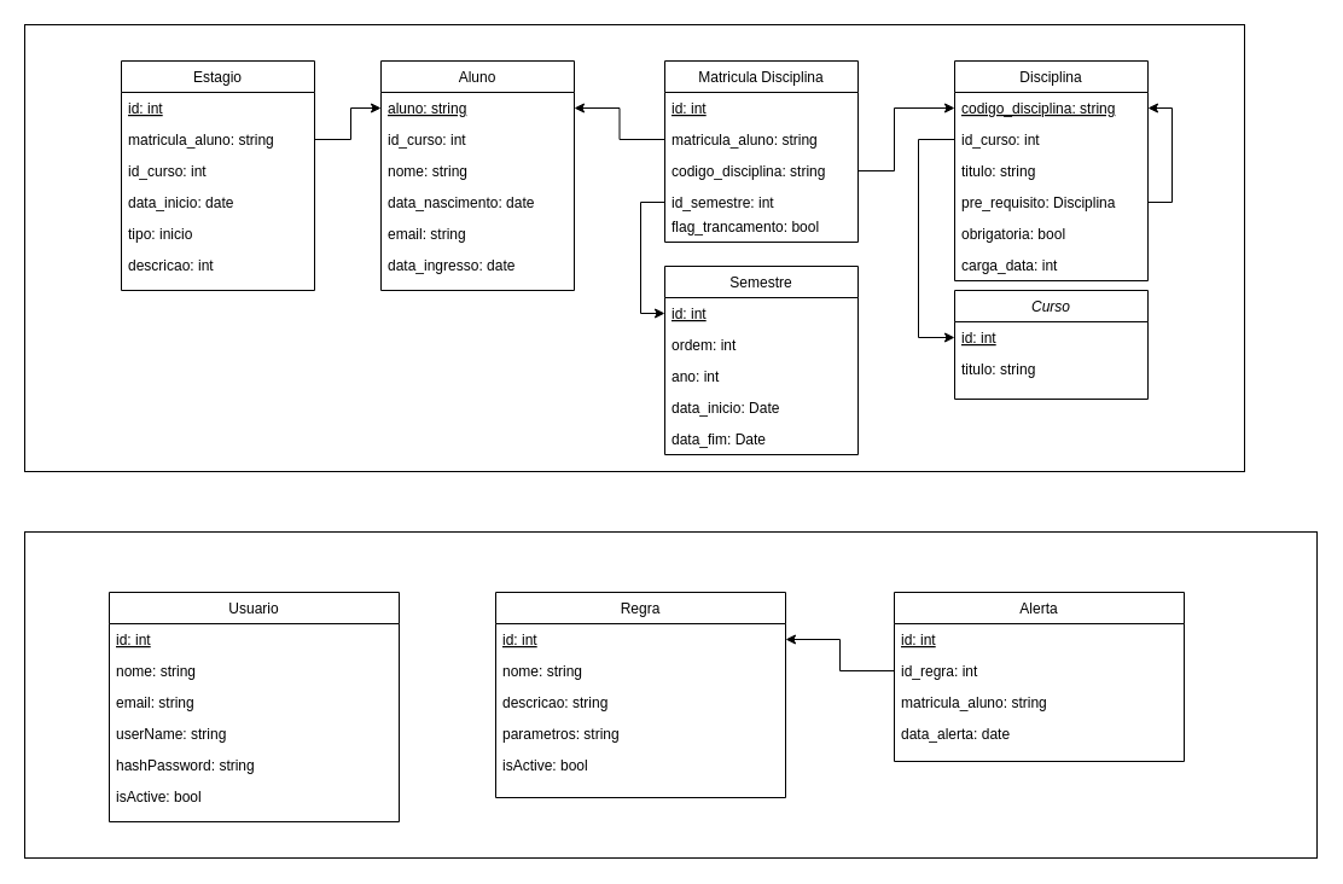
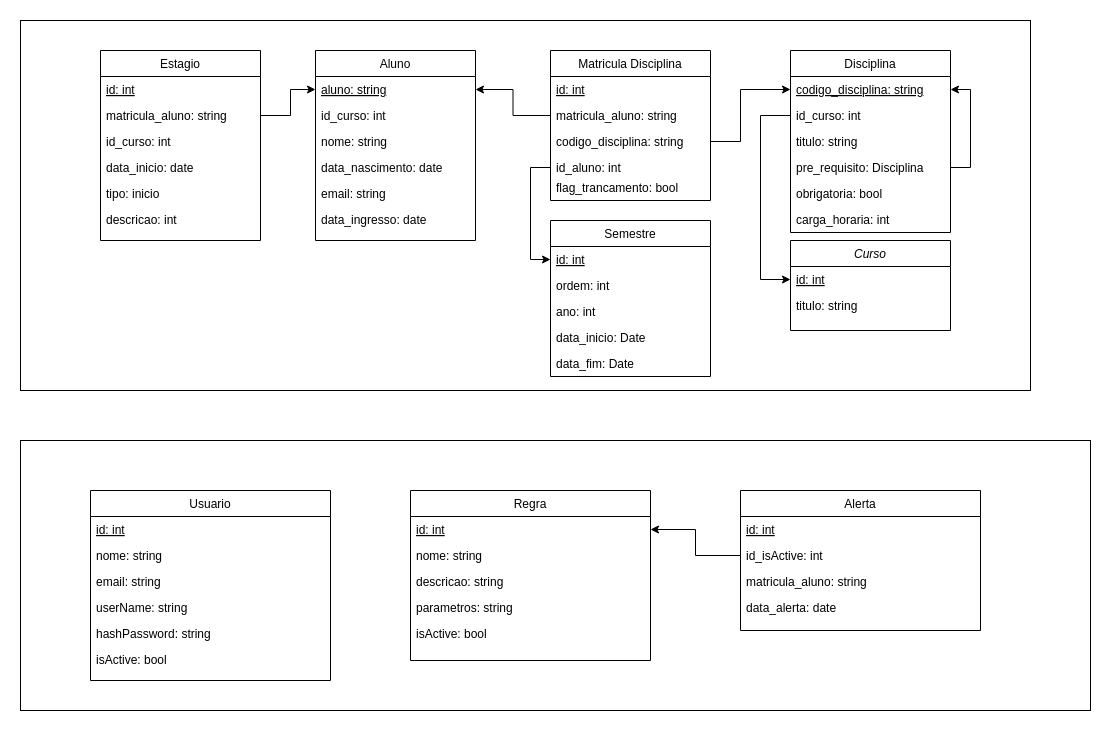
  <mxCell id="0" />
  <mxCell id="1" parent="0" />
  <mxCell id="2" value="" style="rounded=0;whiteSpace=wrap;html=1;" parent="1" vertex="1"><mxGeometry x="20" y="440" width="1070" height="270" as="geometry" /></mxCell>
  <mxCell id="3" value="" style="rounded=0;whiteSpace=wrap;html=1;" parent="1" vertex="1"><mxGeometry x="20" width="1010" height="370" as="geometry" y="20" /></mxCell>
  <mxCell id="4" value="Aluno" style="swimlane;fontStyle=0;align=center;verticalAlign=top;childLayout=stackLayout;horizontal=1;startSize=26;horizontalStack=0;resizeParent=1;resizeLast=0;collapsible=1;marginBottom=0;rounded=0;shadow=0;strokeWidth=1;" parent="1" vertex="1"><mxGeometry x="315" y="50" width="160" height="190" as="geometry"><mxRectangle x="230" y="140" width="160" height="26" as="alternateBounds" /></mxGeometry></mxCell>
  <mxCell id="5" value="aluno: string" style="text;align=left;verticalAlign=top;spacingLeft=4;spacingRight=4;overflow=hidden;rotatable=0;points=[[0,0.5],[1,0.5]];portConstraint=eastwest;fontStyle=4" parent="4" vertex="1"><mxGeometry y="26" width="160" height="26" as="geometry" /></mxCell>
  <mxCell id="6" value="id_curso: int" style="text;align=left;verticalAlign=top;spacingLeft=4;spacingRight=4;overflow=hidden;rotatable=0;points=[[0,0.5],[1,0.5]];portConstraint=eastwest;rounded=0;shadow=0;html=0;" parent="4" vertex="1"><mxGeometry y="52" width="160" height="26" as="geometry" /></mxCell>
  <mxCell id="7" value="nome: string" style="text;align=left;verticalAlign=top;spacingLeft=4;spacingRight=4;overflow=hidden;rotatable=0;points=[[0,0.5],[1,0.5]];portConstraint=eastwest;rounded=0;shadow=0;html=0;" parent="4" vertex="1"><mxGeometry y="78" width="160" height="26" as="geometry" /></mxCell>
  <mxCell id="8" value="data_nascimento: date" style="text;align=left;verticalAlign=top;spacingLeft=4;spacingRight=4;overflow=hidden;rotatable=0;points=[[0,0.5],[1,0.5]];portConstraint=eastwest;rounded=0;shadow=0;html=0;" parent="4" vertex="1"><mxGeometry y="104" width="160" height="26" as="geometry" /></mxCell>
  <mxCell id="9" value="email: string" style="text;align=left;verticalAlign=top;spacingLeft=4;spacingRight=4;overflow=hidden;rotatable=0;points=[[0,0.5],[1,0.5]];portConstraint=eastwest;rounded=0;shadow=0;html=0;" parent="4" vertex="1"><mxGeometry y="130" width="160" height="26" as="geometry" /></mxCell>
  <mxCell id="10" value="data_ingresso: date" style="text;align=left;verticalAlign=top;spacingLeft=4;spacingRight=4;overflow=hidden;rotatable=0;points=[[0,0.5],[1,0.5]];portConstraint=eastwest;rounded=0;shadow=0;html=0;" parent="4" vertex="1"><mxGeometry y="156" width="160" height="26" as="geometry" /></mxCell>
  <mxCell id="11" value="Semestre" style="swimlane;fontStyle=0;align=center;verticalAlign=top;childLayout=stackLayout;horizontal=1;startSize=26;horizontalStack=0;resizeParent=1;resizeLast=0;collapsible=1;marginBottom=0;rounded=0;shadow=0;strokeWidth=1;" parent="1" vertex="1"><mxGeometry x="550" y="220" width="160" height="156" as="geometry"><mxRectangle x="340" y="380" width="170" height="26" as="alternateBounds" /></mxGeometry></mxCell>
  <mxCell id="12" value="id: int" style="text;align=left;verticalAlign=top;spacingLeft=4;spacingRight=4;overflow=hidden;rotatable=0;points=[[0,0.5],[1,0.5]];portConstraint=eastwest;fontStyle=4" parent="11" vertex="1"><mxGeometry y="26" width="160" height="26" as="geometry" /></mxCell>
  <mxCell id="13" value="ordem: int" style="text;align=left;verticalAlign=top;spacingLeft=4;spacingRight=4;overflow=hidden;rotatable=0;points=[[0,0.5],[1,0.5]];portConstraint=eastwest;" vertex="1" parent="11"><mxGeometry y="52" width="160" height="26" as="geometry" /></mxCell>
  <mxCell id="14" value="ano: int" style="text;align=left;verticalAlign=top;spacingLeft=4;spacingRight=4;overflow=hidden;rotatable=0;points=[[0,0.5],[1,0.5]];portConstraint=eastwest;" parent="11" vertex="1"><mxGeometry y="78" width="160" height="26" as="geometry" /></mxCell>
  <mxCell id="15" value="data_inicio: Date" style="text;align=left;verticalAlign=top;spacingLeft=4;spacingRight=4;overflow=hidden;rotatable=0;points=[[0,0.5],[1,0.5]];portConstraint=eastwest;" parent="11" vertex="1"><mxGeometry y="104" width="160" height="26" as="geometry" /></mxCell>
  <mxCell id="16" value="data_fim: Date" style="text;align=left;verticalAlign=top;spacingLeft=4;spacingRight=4;overflow=hidden;rotatable=0;points=[[0,0.5],[1,0.5]];portConstraint=eastwest;" parent="11" vertex="1"><mxGeometry y="130" width="160" height="26" as="geometry" /></mxCell>
  <mxCell id="17" value="Matricula Disciplina" style="swimlane;fontStyle=0;align=center;verticalAlign=top;childLayout=stackLayout;horizontal=1;startSize=26;horizontalStack=0;resizeParent=1;resizeLast=0;collapsible=1;marginBottom=0;rounded=0;shadow=0;strokeWidth=1;" parent="1" vertex="1"><mxGeometry x="550" y="50" width="160" height="150" as="geometry"><mxRectangle x="550" y="140" width="160" height="26" as="alternateBounds" /></mxGeometry></mxCell>
  <mxCell id="18" value="id: int" style="text;align=left;verticalAlign=top;spacingLeft=4;spacingRight=4;overflow=hidden;rotatable=0;points=[[0,0.5],[1,0.5]];portConstraint=eastwest;rounded=0;shadow=0;html=0;fontStyle=4" vertex="1" parent="17"><mxGeometry y="26" width="160" height="26" as="geometry" /></mxCell>
  <mxCell id="19" value="matricula_aluno: string" style="text;align=left;verticalAlign=top;spacingLeft=4;spacingRight=4;overflow=hidden;rotatable=0;points=[[0,0.5],[1,0.5]];portConstraint=eastwest;rounded=0;shadow=0;html=0;" parent="17" vertex="1"><mxGeometry y="52" width="160" height="26" as="geometry" /></mxCell>
  <mxCell id="20" value="codigo_disciplina: string" style="text;align=left;verticalAlign=top;spacingLeft=4;spacingRight=4;overflow=hidden;rotatable=0;points=[[0,0.5],[1,0.5]];portConstraint=eastwest;rounded=0;shadow=0;html=0;" parent="17" vertex="1"><mxGeometry y="78" width="160" height="26" as="geometry" /></mxCell>
- <mxCell id="21" value="id_semestre: int" style="text;align=left;verticalAlign=top;spacingLeft=4;spacingRight=4;overflow=hidden;rotatable=0;points=[[0,0.5],[1,0.5]];portConstraint=eastwest;rounded=0;shadow=0;html=0;" parent="17" vertex="1"><mxGeometry y="104" width="160" height="26" as="geometry" /></mxCell>
+ <mxCell id="21" value="id_aluno: int" style="text;align=left;verticalAlign=top;spacingLeft=4;spacingRight=4;overflow=hidden;rotatable=0;points=[[0,0.5],[1,0.5]];portConstraint=eastwest;rounded=0;shadow=0;html=0;" parent="17" vertex="1"><mxGeometry y="104" width="160" height="26" as="geometry" /></mxCell>
  <mxCell id="22" value="Disciplina" style="swimlane;fontStyle=0;align=center;verticalAlign=top;childLayout=stackLayout;horizontal=1;startSize=26;horizontalStack=0;resizeParent=1;resizeLast=0;collapsible=1;marginBottom=0;rounded=0;shadow=0;strokeWidth=1;" parent="1" vertex="1"><mxGeometry x="790" y="50" width="160" height="182" as="geometry"><mxRectangle x="550" y="140" width="160" height="26" as="alternateBounds" /></mxGeometry></mxCell>
  <mxCell id="23" value="codigo_disciplina: string" style="text;align=left;verticalAlign=top;spacingLeft=4;spacingRight=4;overflow=hidden;rotatable=0;points=[[0,0.5],[1,0.5]];portConstraint=eastwest;rounded=0;shadow=0;html=0;fontStyle=4" parent="22" vertex="1"><mxGeometry y="26" width="160" height="26" as="geometry" /></mxCell>
  <mxCell id="24" value="id_curso: int" style="text;align=left;verticalAlign=top;spacingLeft=4;spacingRight=4;overflow=hidden;rotatable=0;points=[[0,0.5],[1,0.5]];portConstraint=eastwest;rounded=0;shadow=0;html=0;" parent="22" vertex="1"><mxGeometry y="52" width="160" height="26" as="geometry" /></mxCell>
  <mxCell id="25" value="titulo: string" style="text;align=left;verticalAlign=top;spacingLeft=4;spacingRight=4;overflow=hidden;rotatable=0;points=[[0,0.5],[1,0.5]];portConstraint=eastwest;rounded=0;shadow=0;html=0;" parent="22" vertex="1"><mxGeometry y="78" width="160" height="26" as="geometry" /></mxCell>
  <mxCell id="26" value="pre_requisito: Disciplina" style="text;align=left;verticalAlign=top;spacingLeft=4;spacingRight=4;overflow=hidden;rotatable=0;points=[[0,0.5],[1,0.5]];portConstraint=eastwest;rounded=0;shadow=0;html=0;" parent="22" vertex="1"><mxGeometry y="104" width="160" height="26" as="geometry" /></mxCell>
  <mxCell id="27" value="obrigatoria: bool" style="text;align=left;verticalAlign=top;spacingLeft=4;spacingRight=4;overflow=hidden;rotatable=0;points=[[0,0.5],[1,0.5]];portConstraint=eastwest;rounded=0;shadow=0;html=0;" vertex="1" parent="22"><mxGeometry y="130" width="160" height="26" as="geometry" /></mxCell>
  <mxCell id="28" value="" style="endArrow=classic;html=1;rounded=0;entryX=1;entryY=0.5;entryDx=0;entryDy=0;edgeStyle=orthogonalEdgeStyle;exitX=1;exitY=0.5;exitDx=0;exitDy=0;" edge="1" parent="22" source="26" target="23"><mxGeometry width="50" height="50" relative="1" as="geometry"><mxPoint x="-260" y="290" as="sourcePoint" /><mxPoint x="-210" y="240" as="targetPoint" /><Array as="points"><mxPoint x="180" y="117" /><mxPoint x="180" y="39" /></Array></mxGeometry></mxCell>
- <mxCell id="29" value="carga_data: int" style="text;align=left;verticalAlign=top;spacingLeft=4;spacingRight=4;overflow=hidden;rotatable=0;points=[[0,0.5],[1,0.5]];portConstraint=eastwest;rounded=0;shadow=0;html=0;" vertex="1" parent="22"><mxGeometry y="156" width="160" height="26" as="geometry" /></mxCell>
+ <mxCell id="29" value="carga_horaria: int" style="text;align=left;verticalAlign=top;spacingLeft=4;spacingRight=4;overflow=hidden;rotatable=0;points=[[0,0.5],[1,0.5]];portConstraint=eastwest;rounded=0;shadow=0;html=0;" vertex="1" parent="22"><mxGeometry y="156" width="160" height="26" as="geometry" /></mxCell>
  <mxCell id="30" style="edgeStyle=orthogonalEdgeStyle;rounded=0;orthogonalLoop=1;jettySize=auto;html=1;exitX=1;exitY=0.5;exitDx=0;exitDy=0;entryX=0;entryY=0.5;entryDx=0;entryDy=0;" parent="1" source="20" target="23" edge="1"><mxGeometry relative="1" as="geometry"><Array as="points"><mxPoint x="740" y="141" /><mxPoint x="740" y="89" /></Array></mxGeometry></mxCell>
  <mxCell id="31" value="Estagio" style="swimlane;fontStyle=0;align=center;verticalAlign=top;childLayout=stackLayout;horizontal=1;startSize=26;horizontalStack=0;resizeParent=1;resizeLast=0;collapsible=1;marginBottom=0;rounded=0;shadow=0;strokeWidth=1;" parent="1" vertex="1"><mxGeometry x="100" y="50" width="160" height="190" as="geometry"><mxRectangle x="230" y="140" width="160" height="26" as="alternateBounds" /></mxGeometry></mxCell>
  <mxCell id="32" value="id: int" style="text;align=left;verticalAlign=top;spacingLeft=4;spacingRight=4;overflow=hidden;rotatable=0;points=[[0,0.5],[1,0.5]];portConstraint=eastwest;fontStyle=4" parent="31" vertex="1"><mxGeometry y="26" width="160" height="26" as="geometry" /></mxCell>
  <mxCell id="33" value="matricula_aluno: string" style="text;align=left;verticalAlign=top;spacingLeft=4;spacingRight=4;overflow=hidden;rotatable=0;points=[[0,0.5],[1,0.5]];portConstraint=eastwest;" parent="31" vertex="1"><mxGeometry y="52" width="160" height="26" as="geometry" /></mxCell>
  <mxCell id="34" value="id_curso: int" style="text;align=left;verticalAlign=top;spacingLeft=4;spacingRight=4;overflow=hidden;rotatable=0;points=[[0,0.5],[1,0.5]];portConstraint=eastwest;rounded=0;shadow=0;html=0;" parent="31" vertex="1"><mxGeometry y="78" width="160" height="26" as="geometry" /></mxCell>
  <mxCell id="35" value="data_inicio: date" style="text;align=left;verticalAlign=top;spacingLeft=4;spacingRight=4;overflow=hidden;rotatable=0;points=[[0,0.5],[1,0.5]];portConstraint=eastwest;" parent="31" vertex="1"><mxGeometry y="104" width="160" height="26" as="geometry" /></mxCell>
  <mxCell id="36" value="tipo: inicio" style="text;align=left;verticalAlign=top;spacingLeft=4;spacingRight=4;overflow=hidden;rotatable=0;points=[[0,0.5],[1,0.5]];portConstraint=eastwest;rounded=0;shadow=0;html=0;" parent="31" vertex="1"><mxGeometry y="130" width="160" height="26" as="geometry" /></mxCell>
  <mxCell id="37" value="descricao: int" style="text;align=left;verticalAlign=top;spacingLeft=4;spacingRight=4;overflow=hidden;rotatable=0;points=[[0,0.5],[1,0.5]];portConstraint=eastwest;rounded=0;shadow=0;html=0;" parent="31" vertex="1"><mxGeometry y="156" width="160" height="26" as="geometry" /></mxCell>
  <mxCell id="38" value="Curso" style="swimlane;fontStyle=2;align=center;verticalAlign=top;childLayout=stackLayout;horizontal=1;startSize=26;horizontalStack=0;resizeParent=1;resizeLast=0;collapsible=1;marginBottom=0;rounded=0;shadow=0;strokeWidth=1;" parent="1" vertex="1"><mxGeometry x="790" y="240" width="160" height="90" as="geometry"><mxRectangle x="230" y="140" width="160" height="26" as="alternateBounds" /></mxGeometry></mxCell>
  <mxCell id="39" value="id: int" style="text;align=left;verticalAlign=top;spacingLeft=4;spacingRight=4;overflow=hidden;rotatable=0;points=[[0,0.5],[1,0.5]];portConstraint=eastwest;fontStyle=4" parent="38" vertex="1"><mxGeometry y="26" width="160" height="26" as="geometry" /></mxCell>
  <mxCell id="40" value="titulo: string" style="text;align=left;verticalAlign=top;spacingLeft=4;spacingRight=4;overflow=hidden;rotatable=0;points=[[0,0.5],[1,0.5]];portConstraint=eastwest;" parent="38" vertex="1"><mxGeometry y="52" width="160" height="26" as="geometry" /></mxCell>
  <mxCell id="41" style="edgeStyle=orthogonalEdgeStyle;rounded=0;orthogonalLoop=1;jettySize=auto;html=1;exitX=0;exitY=0.5;exitDx=0;exitDy=0;entryX=1;entryY=0.5;entryDx=0;entryDy=0;" parent="1" source="19" target="5" edge="1"><mxGeometry relative="1" as="geometry" /></mxCell>
  <mxCell id="42" style="edgeStyle=orthogonalEdgeStyle;rounded=0;orthogonalLoop=1;jettySize=auto;html=1;exitX=0;exitY=0.5;exitDx=0;exitDy=0;entryX=0;entryY=0.5;entryDx=0;entryDy=0;" parent="1" source="21" target="12" edge="1"><mxGeometry relative="1" as="geometry" /></mxCell>
  <mxCell id="43" value="Usuario" style="swimlane;fontStyle=0;align=center;verticalAlign=top;childLayout=stackLayout;horizontal=1;startSize=26;horizontalStack=0;resizeParent=1;resizeLast=0;collapsible=1;marginBottom=0;rounded=0;shadow=0;strokeWidth=1;" parent="1" vertex="1"><mxGeometry x="90" y="490" width="240" height="190" as="geometry"><mxRectangle x="230" y="140" width="160" height="26" as="alternateBounds" /></mxGeometry></mxCell>
  <mxCell id="44" value="id: int" style="text;align=left;verticalAlign=top;spacingLeft=4;spacingRight=4;overflow=hidden;rotatable=0;points=[[0,0.5],[1,0.5]];portConstraint=eastwest;fontStyle=4" parent="43" vertex="1"><mxGeometry y="26" width="240" height="26" as="geometry" /></mxCell>
  <mxCell id="45" value="nome: string" style="text;align=left;verticalAlign=top;spacingLeft=4;spacingRight=4;overflow=hidden;rotatable=0;points=[[0,0.5],[1,0.5]];portConstraint=eastwest;" parent="43" vertex="1"><mxGeometry y="52" width="240" height="26" as="geometry" /></mxCell>
  <mxCell id="46" value="email: string" style="text;align=left;verticalAlign=top;spacingLeft=4;spacingRight=4;overflow=hidden;rotatable=0;points=[[0,0.5],[1,0.5]];portConstraint=eastwest;rounded=0;shadow=0;html=0;" parent="43" vertex="1"><mxGeometry y="78" width="240" height="26" as="geometry" /></mxCell>
  <mxCell id="47" value="userName: string" style="text;align=left;verticalAlign=top;spacingLeft=4;spacingRight=4;overflow=hidden;rotatable=0;points=[[0,0.5],[1,0.5]];portConstraint=eastwest;" parent="43" vertex="1"><mxGeometry y="104" width="240" height="26" as="geometry" /></mxCell>
  <mxCell id="48" value="hashPassword: string" style="text;align=left;verticalAlign=top;spacingLeft=4;spacingRight=4;overflow=hidden;rotatable=0;points=[[0,0.5],[1,0.5]];portConstraint=eastwest;rounded=0;shadow=0;html=0;" parent="43" vertex="1"><mxGeometry y="130" width="240" height="26" as="geometry" /></mxCell>
  <mxCell id="49" value="isActive: bool" style="text;align=left;verticalAlign=top;spacingLeft=4;spacingRight=4;overflow=hidden;rotatable=0;points=[[0,0.5],[1,0.5]];portConstraint=eastwest;rounded=0;shadow=0;html=0;" parent="43" vertex="1"><mxGeometry y="156" width="240" height="26" as="geometry" /></mxCell>
  <mxCell id="50" value="Regra" style="swimlane;fontStyle=0;align=center;verticalAlign=top;childLayout=stackLayout;horizontal=1;startSize=26;horizontalStack=0;resizeParent=1;resizeLast=0;collapsible=1;marginBottom=0;rounded=0;shadow=0;strokeWidth=1;" parent="1" vertex="1"><mxGeometry x="410" y="490" width="240" height="170" as="geometry"><mxRectangle x="230" y="140" width="160" height="26" as="alternateBounds" /></mxGeometry></mxCell>
  <mxCell id="51" value="id: int" style="text;align=left;verticalAlign=top;spacingLeft=4;spacingRight=4;overflow=hidden;rotatable=0;points=[[0,0.5],[1,0.5]];portConstraint=eastwest;fontStyle=4" parent="50" vertex="1"><mxGeometry y="26" width="240" height="26" as="geometry" /></mxCell>
  <mxCell id="52" value="nome: string" style="text;align=left;verticalAlign=top;spacingLeft=4;spacingRight=4;overflow=hidden;rotatable=0;points=[[0,0.5],[1,0.5]];portConstraint=eastwest;" parent="50" vertex="1"><mxGeometry y="52" width="240" height="26" as="geometry" /></mxCell>
  <mxCell id="53" value="descricao: string" style="text;align=left;verticalAlign=top;spacingLeft=4;spacingRight=4;overflow=hidden;rotatable=0;points=[[0,0.5],[1,0.5]];portConstraint=eastwest;rounded=0;shadow=0;html=0;" parent="50" vertex="1"><mxGeometry y="78" width="240" height="26" as="geometry" /></mxCell>
  <mxCell id="54" value="parametros: string" style="text;align=left;verticalAlign=top;spacingLeft=4;spacingRight=4;overflow=hidden;rotatable=0;points=[[0,0.5],[1,0.5]];portConstraint=eastwest;" parent="50" vertex="1"><mxGeometry y="104" width="240" height="26" as="geometry" /></mxCell>
  <mxCell id="55" value="isActive: bool" style="text;align=left;verticalAlign=top;spacingLeft=4;spacingRight=4;overflow=hidden;rotatable=0;points=[[0,0.5],[1,0.5]];portConstraint=eastwest;rounded=0;shadow=0;html=0;" parent="50" vertex="1"><mxGeometry y="130" width="240" height="26" as="geometry" /></mxCell>
  <mxCell id="56" value="Alerta" style="swimlane;fontStyle=0;align=center;verticalAlign=top;childLayout=stackLayout;horizontal=1;startSize=26;horizontalStack=0;resizeParent=1;resizeLast=0;collapsible=1;marginBottom=0;rounded=0;shadow=0;strokeWidth=1;" parent="1" vertex="1"><mxGeometry x="740" y="490" width="240" height="140" as="geometry"><mxRectangle x="230" y="140" width="160" height="26" as="alternateBounds" /></mxGeometry></mxCell>
  <mxCell id="57" value="id: int" style="text;align=left;verticalAlign=top;spacingLeft=4;spacingRight=4;overflow=hidden;rotatable=0;points=[[0,0.5],[1,0.5]];portConstraint=eastwest;fontStyle=4" parent="56" vertex="1"><mxGeometry y="26" width="240" height="26" as="geometry" /></mxCell>
- <mxCell id="58" value="id_regra: int" style="text;align=left;verticalAlign=top;spacingLeft=4;spacingRight=4;overflow=hidden;rotatable=0;points=[[0,0.5],[1,0.5]];portConstraint=eastwest;" parent="56" vertex="1"><mxGeometry y="52" width="240" height="26" as="geometry" /></mxCell>
+ <mxCell id="58" value="id_isActive: int" style="text;align=left;verticalAlign=top;spacingLeft=4;spacingRight=4;overflow=hidden;rotatable=0;points=[[0,0.5],[1,0.5]];portConstraint=eastwest;" parent="56" vertex="1"><mxGeometry y="52" width="240" height="26" as="geometry" /></mxCell>
  <mxCell id="59" value="matricula_aluno: string" style="text;align=left;verticalAlign=top;spacingLeft=4;spacingRight=4;overflow=hidden;rotatable=0;points=[[0,0.5],[1,0.5]];portConstraint=eastwest;rounded=0;shadow=0;html=0;" parent="56" vertex="1"><mxGeometry y="78" width="240" height="26" as="geometry" /></mxCell>
  <mxCell id="60" value="data_alerta: date" style="text;align=left;verticalAlign=top;spacingLeft=4;spacingRight=4;overflow=hidden;rotatable=0;points=[[0,0.5],[1,0.5]];portConstraint=eastwest;" parent="56" vertex="1"><mxGeometry y="104" width="240" height="26" as="geometry" /></mxCell>
  <mxCell id="61" style="edgeStyle=orthogonalEdgeStyle;rounded=0;orthogonalLoop=1;jettySize=auto;html=1;exitX=0;exitY=0.5;exitDx=0;exitDy=0;entryX=1;entryY=0.5;entryDx=0;entryDy=0;" parent="1" source="58" target="51" edge="1"><mxGeometry relative="1" as="geometry" /></mxCell>
  <mxCell id="62" value="" style="endArrow=classic;html=1;rounded=0;exitX=1;exitY=0.5;exitDx=0;exitDy=0;entryX=0;entryY=0.5;entryDx=0;entryDy=0;edgeStyle=orthogonalEdgeStyle;" edge="1" parent="1" source="33" target="5"><mxGeometry width="50" height="50" relative="1" as="geometry"><mxPoint x="350" y="360" as="sourcePoint" /><mxPoint x="400" y="310" as="targetPoint" /><Array as="points"><mxPoint x="290" y="115" /><mxPoint x="290" y="89" /></Array></mxGeometry></mxCell>
  <mxCell id="63" value="" style="endArrow=classic;html=1;rounded=0;entryX=0;entryY=0.5;entryDx=0;entryDy=0;exitX=0;exitY=0.5;exitDx=0;exitDy=0;edgeStyle=orthogonalEdgeStyle;" edge="1" parent="1" source="24" target="39"><mxGeometry width="50" height="50" relative="1" as="geometry"><mxPoint x="440" y="390" as="sourcePoint" /><mxPoint x="490" y="340" as="targetPoint" /><Array as="points"><mxPoint x="760" y="115" /><mxPoint x="760" y="279" /></Array></mxGeometry></mxCell>
  <mxCell id="64" value="flag_trancamento: bool" style="text;align=left;verticalAlign=top;spacingLeft=4;spacingRight=4;overflow=hidden;rotatable=0;points=[[0,0.5],[1,0.5]];portConstraint=eastwest;rounded=0;shadow=0;html=0;" vertex="1" parent="1"><mxGeometry x="550" y="174" width="160" height="26" as="geometry" /></mxCell>
